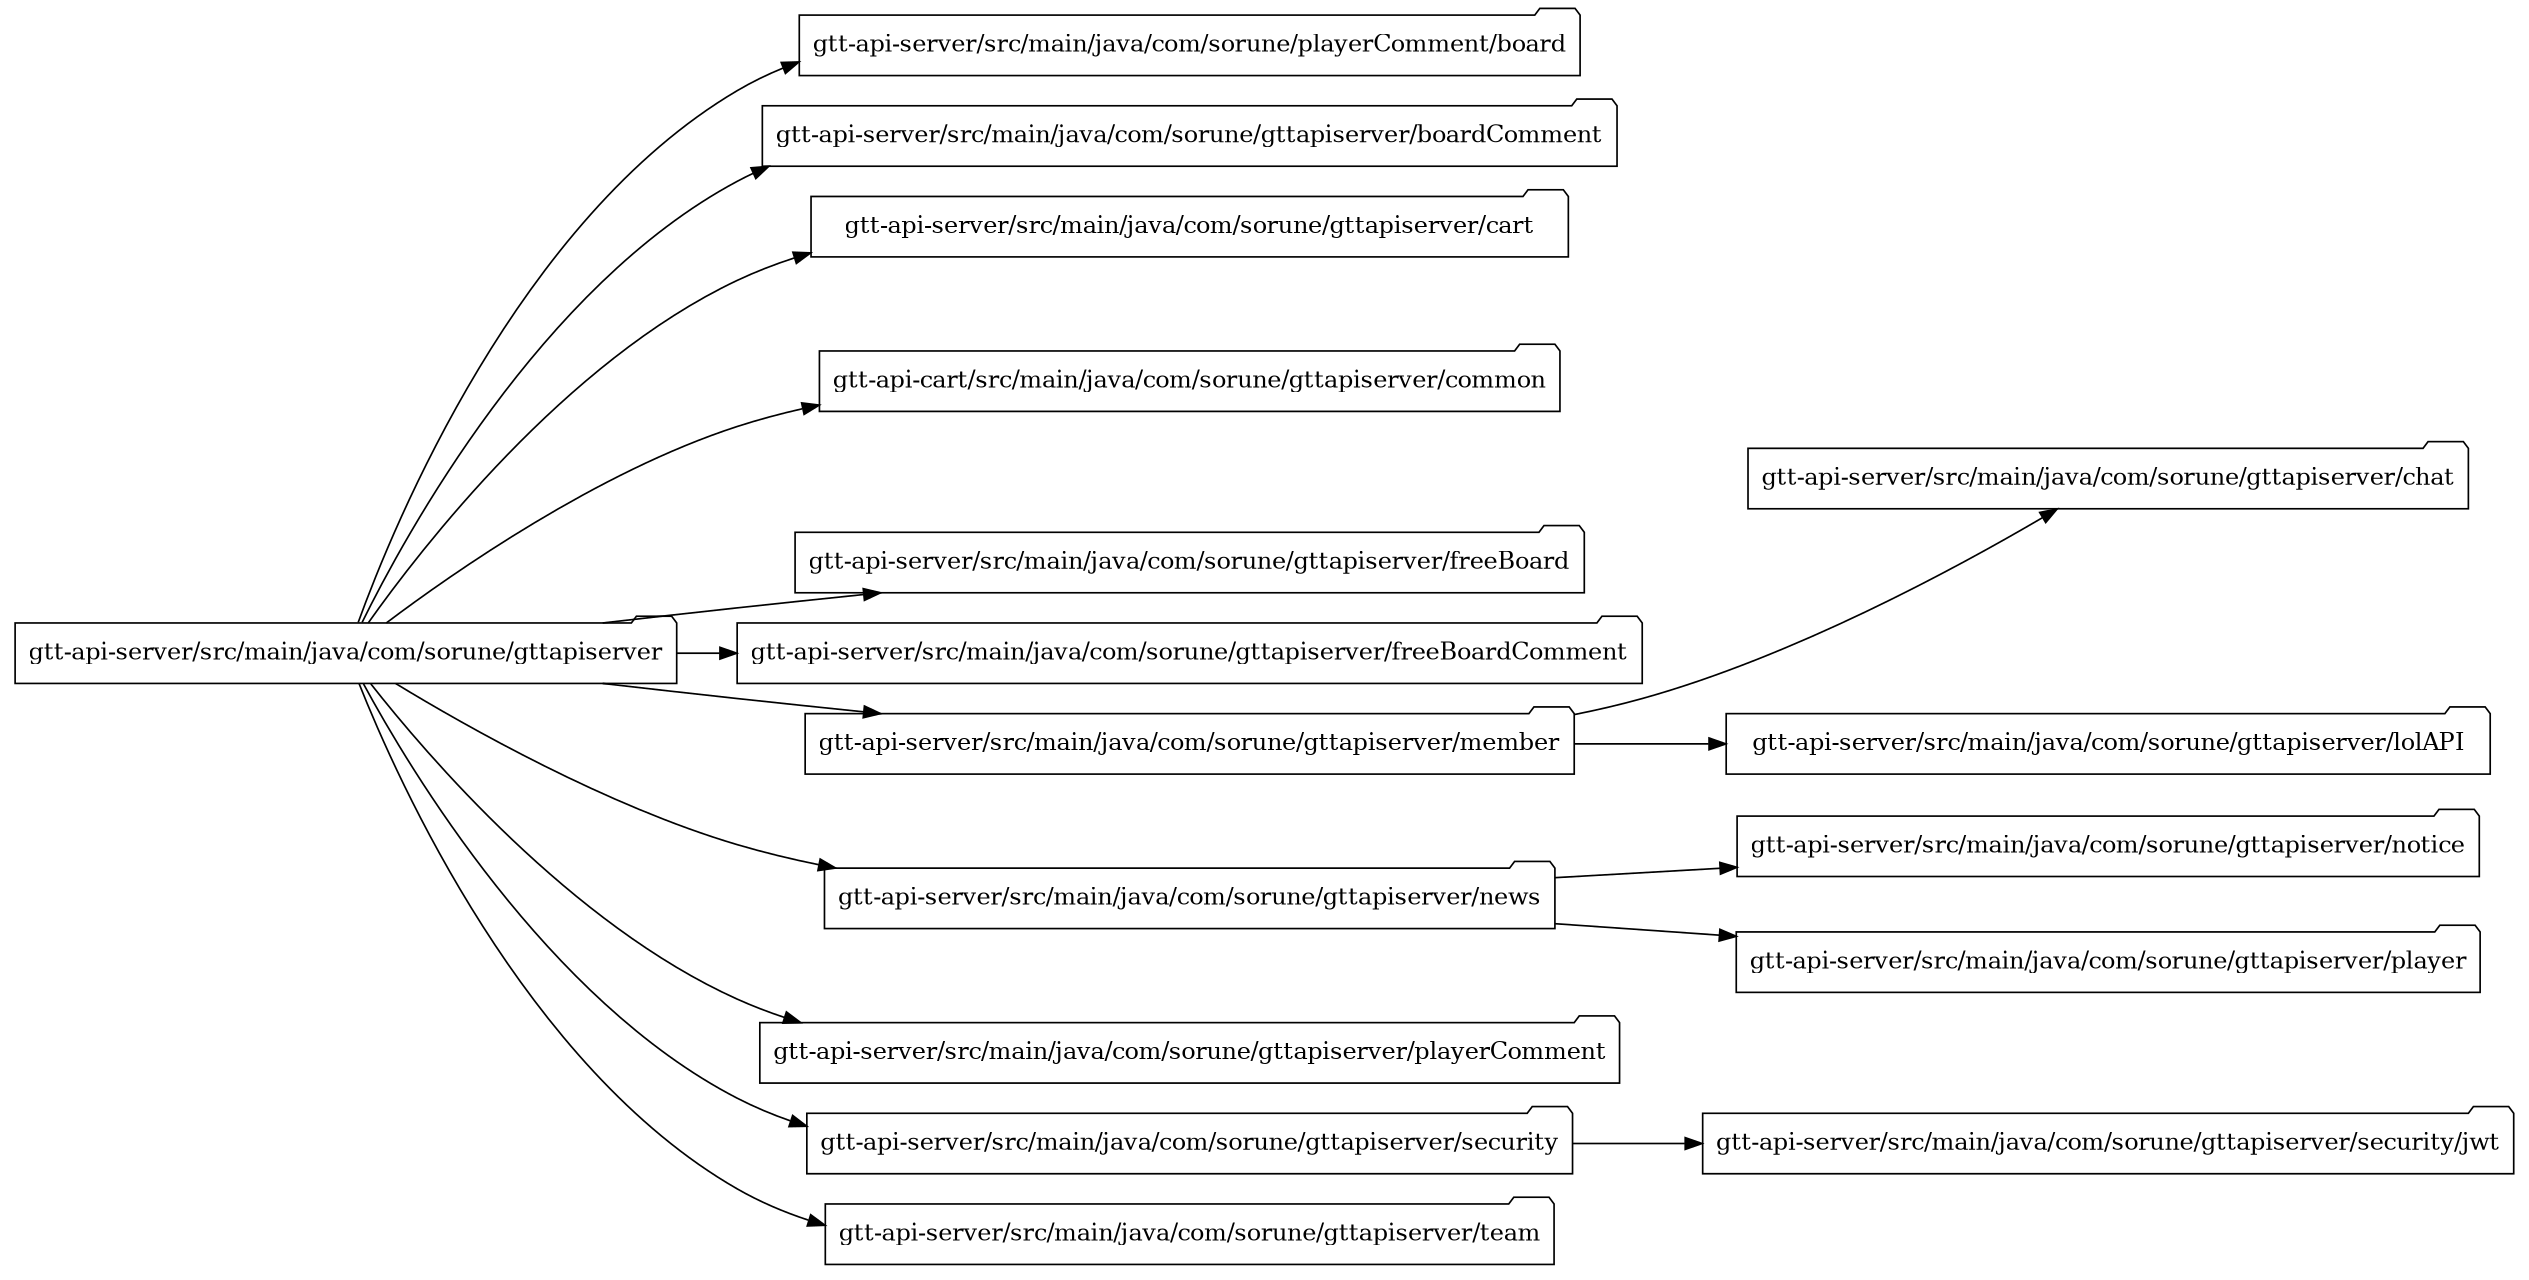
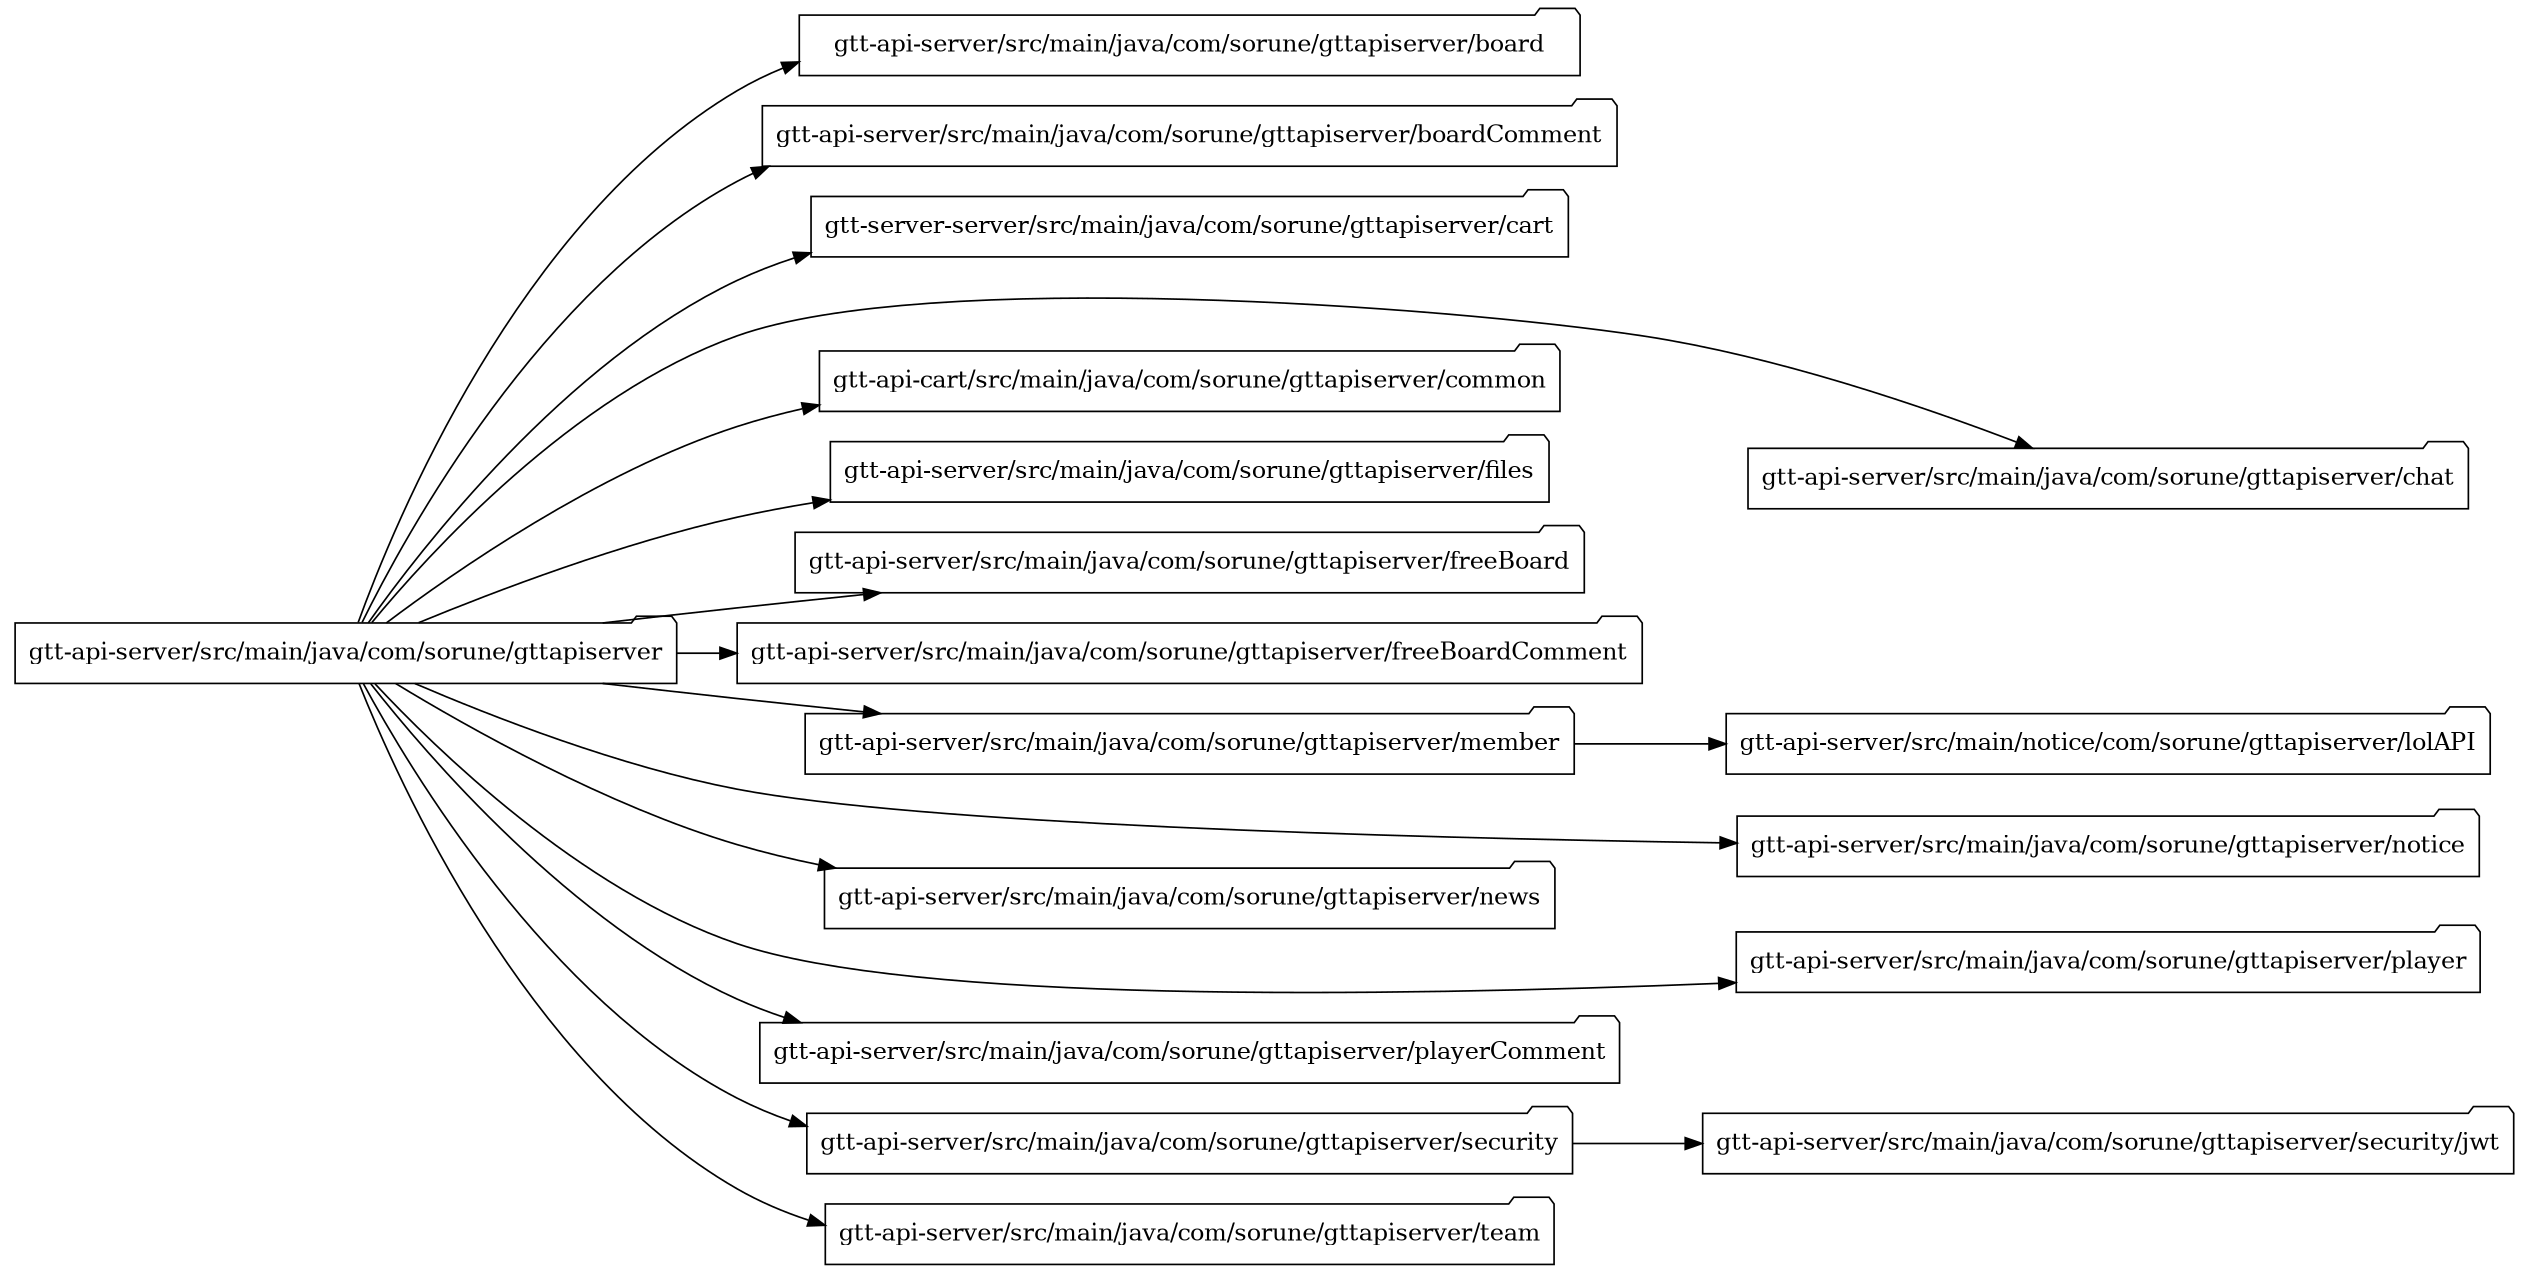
  digraph {
    rankdir=LR
    node [shape=folder]
    "gtt-api-server/src/main/java/com/sorune/gttapiserver"
-   "gtt-api-server/src/main/java/com/sorune/gttapiserver/board" [label="gtt-api-server/src/main/java/com/sorune/playerComment/board"]
+   "gtt-api-server/src/main/java/com/sorune/gttapiserver/board"
    "gtt-api-server/src/main/java/com/sorune/gttapiserver/boardComment"
-   "gtt-api-server/src/main/java/com/sorune/gttapiserver/cart"
+   "gtt-api-server/src/main/java/com/sorune/gttapiserver/cart" [label="gtt-server-server/src/main/java/com/sorune/gttapiserver/cart"]
    "gtt-api-server/src/main/java/com/sorune/gttapiserver/chat"
    n6 [label="gtt-api-cart/src/main/java/com/sorune/gttapiserver/common"]
+   "gtt-api-server/src/main/java/com/sorune/gttapiserver/files"
    "gtt-api-server/src/main/java/com/sorune/gttapiserver/freeBoard"
    "gtt-api-server/src/main/java/com/sorune/gttapiserver/freeBoardComment"
    "gtt-api-server/src/main/java/com/sorune/gttapiserver/member"
    "gtt-api-server/src/main/java/com/sorune/gttapiserver/news"
    "gtt-api-server/src/main/java/com/sorune/gttapiserver/notice"
    "gtt-api-server/src/main/java/com/sorune/gttapiserver/player"
    "gtt-api-server/src/main/java/com/sorune/gttapiserver/playerComment"
    "gtt-api-server/src/main/java/com/sorune/gttapiserver/security"
    "gtt-api-server/src/main/java/com/sorune/gttapiserver/team"
-   "gtt-api-server/src/main/java/com/sorune/gttapiserver/lolAPI"
+   "gtt-api-server/src/main/java/com/sorune/gttapiserver/lolAPI" [label="gtt-api-server/src/main/notice/com/sorune/gttapiserver/lolAPI"]
    "gtt-api-server/src/main/java/com/sorune/gttapiserver/security/jwt"
    "gtt-api-server/src/main/java/com/sorune/gttapiserver" -> "gtt-api-server/src/main/java/com/sorune/gttapiserver/board"
    "gtt-api-server/src/main/java/com/sorune/gttapiserver" -> "gtt-api-server/src/main/java/com/sorune/gttapiserver/boardComment"
    "gtt-api-server/src/main/java/com/sorune/gttapiserver" -> "gtt-api-server/src/main/java/com/sorune/gttapiserver/cart"
-   "gtt-api-server/src/main/java/com/sorune/gttapiserver/member" -> "gtt-api-server/src/main/java/com/sorune/gttapiserver/chat"
+   "gtt-api-server/src/main/java/com/sorune/gttapiserver" -> "gtt-api-server/src/main/java/com/sorune/gttapiserver/chat"
    "gtt-api-server/src/main/java/com/sorune/gttapiserver" -> n6
+   "gtt-api-server/src/main/java/com/sorune/gttapiserver" -> "gtt-api-server/src/main/java/com/sorune/gttapiserver/files"
    "gtt-api-server/src/main/java/com/sorune/gttapiserver" -> "gtt-api-server/src/main/java/com/sorune/gttapiserver/freeBoard"
    "gtt-api-server/src/main/java/com/sorune/gttapiserver" -> "gtt-api-server/src/main/java/com/sorune/gttapiserver/freeBoardComment"
    "gtt-api-server/src/main/java/com/sorune/gttapiserver" -> "gtt-api-server/src/main/java/com/sorune/gttapiserver/member"
    "gtt-api-server/src/main/java/com/sorune/gttapiserver" -> "gtt-api-server/src/main/java/com/sorune/gttapiserver/news"
-   "gtt-api-server/src/main/java/com/sorune/gttapiserver/news" -> "gtt-api-server/src/main/java/com/sorune/gttapiserver/notice"
-   "gtt-api-server/src/main/java/com/sorune/gttapiserver/news" -> "gtt-api-server/src/main/java/com/sorune/gttapiserver/player"
+   "gtt-api-server/src/main/java/com/sorune/gttapiserver" -> "gtt-api-server/src/main/java/com/sorune/gttapiserver/notice"
+   "gtt-api-server/src/main/java/com/sorune/gttapiserver" -> "gtt-api-server/src/main/java/com/sorune/gttapiserver/player"
    "gtt-api-server/src/main/java/com/sorune/gttapiserver" -> "gtt-api-server/src/main/java/com/sorune/gttapiserver/playerComment"
    "gtt-api-server/src/main/java/com/sorune/gttapiserver" -> "gtt-api-server/src/main/java/com/sorune/gttapiserver/security"
    "gtt-api-server/src/main/java/com/sorune/gttapiserver" -> "gtt-api-server/src/main/java/com/sorune/gttapiserver/team"
    "gtt-api-server/src/main/java/com/sorune/gttapiserver/member" -> "gtt-api-server/src/main/java/com/sorune/gttapiserver/lolAPI"
    "gtt-api-server/src/main/java/com/sorune/gttapiserver/security" -> "gtt-api-server/src/main/java/com/sorune/gttapiserver/security/jwt"
  }
